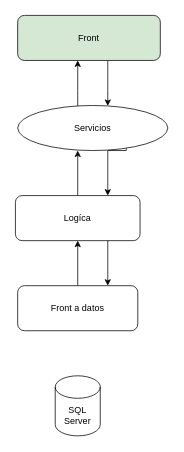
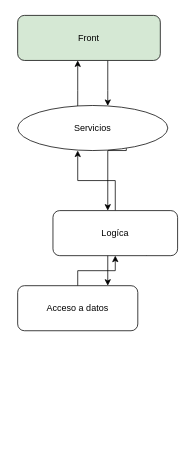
  <mxCell id="0" />
  <mxCell id="1" parent="0" />
  <mxCell id="2" value="" style="edgeStyle=orthogonalEdgeStyle;rounded=0;orthogonalLoop=1;jettySize=auto;html=1;" edge="1" parent="1" source="3" target="6"><mxGeometry relative="1" as="geometry"><Array as="points"><mxPoint x="143" y="120" /><mxPoint x="143" y="120" /></Array></mxGeometry></mxCell>
  <mxCell id="3" value="Front" style="rounded=1;whiteSpace=wrap;html=1;fillColor=#d5e8d4;" vertex="1" parent="1"><mxGeometry x="23" y="20" width="190" height="60" as="geometry" /></mxCell>
  <mxCell id="4" style="edgeStyle=orthogonalEdgeStyle;rounded=0;orthogonalLoop=1;jettySize=auto;html=1;exitX=0.75;exitY=1;exitDx=0;exitDy=0;" edge="1" parent="1" source="6" target="9"><mxGeometry relative="1" as="geometry"><Array as="points"><mxPoint x="143" y="200" /></Array></mxGeometry></mxCell>
  <mxCell id="5" style="edgeStyle=orthogonalEdgeStyle;rounded=0;orthogonalLoop=1;jettySize=auto;html=1;entryX=0.421;entryY=1;entryDx=0;entryDy=0;entryPerimeter=0;" edge="1" parent="1" source="6" target="3"><mxGeometry relative="1" as="geometry"><Array as="points"><mxPoint x="103" y="120" /><mxPoint x="103" y="120" /></Array></mxGeometry></mxCell>
  <mxCell id="6" value="Servicios" style="ellipse;whiteSpace=wrap;html=1;" vertex="1" parent="1"><mxGeometry x="23" y="140" width="200" height="60" as="geometry" /></mxCell>
  <mxCell id="7" value="" style="edgeStyle=orthogonalEdgeStyle;rounded=0;orthogonalLoop=1;jettySize=auto;html=1;entryX=0.4;entryY=1;entryDx=0;entryDy=0;entryPerimeter=0;" edge="1" parent="1" source="9" target="6"><mxGeometry relative="1" as="geometry"><mxPoint x="103" y="210" as="targetPoint" /></mxGeometry></mxCell>
  <mxCell id="8" style="edgeStyle=orthogonalEdgeStyle;rounded=0;orthogonalLoop=1;jettySize=auto;html=1;exitX=0.75;exitY=1;exitDx=0;exitDy=0;entryX=0.75;entryY=0;entryDx=0;entryDy=0;" edge="1" parent="1" source="9" target="11"><mxGeometry relative="1" as="geometry"><Array as="points"><mxPoint x="143" y="320" /></Array></mxGeometry></mxCell>
- <mxCell id="9" value="Logíca" style="rounded=1;whiteSpace=wrap;html=1;" vertex="1" parent="1"><mxGeometry x="20" y="260" width="166" height="60" as="geometry" /></mxCell>
+ <mxCell id="9" value="Logíca" style="rounded=1;whiteSpace=wrap;html=1;" vertex="1" parent="1"><mxGeometry x="70" y="280" width="166" height="60" as="geometry" /></mxCell>
  <mxCell id="10" value="" style="edgeStyle=orthogonalEdgeStyle;rounded=0;orthogonalLoop=1;jettySize=auto;html=1;" edge="1" parent="1" source="11" target="9"><mxGeometry relative="1" as="geometry" /></mxCell>
- <mxCell id="11" value="Front a datos" style="rounded=1;whiteSpace=wrap;html=1;" vertex="1" parent="1"><mxGeometry x="23" y="380" width="160" height="60" as="geometry" /></mxCell>
- <mxCell id="12" value="SQL Server" style="shape=cylinder3;whiteSpace=wrap;html=1;boundedLbl=1;backgroundOutline=1;size=15;" vertex="1" parent="1"><mxGeometry x="73" y="500" width="60" height="80" as="geometry" /></mxCell>
+ <mxCell id="11" value="Acceso a datos" style="rounded=1;whiteSpace=wrap;html=1;" vertex="1" parent="1"><mxGeometry x="23" y="380" width="160" height="60" as="geometry" /></mxCell>
